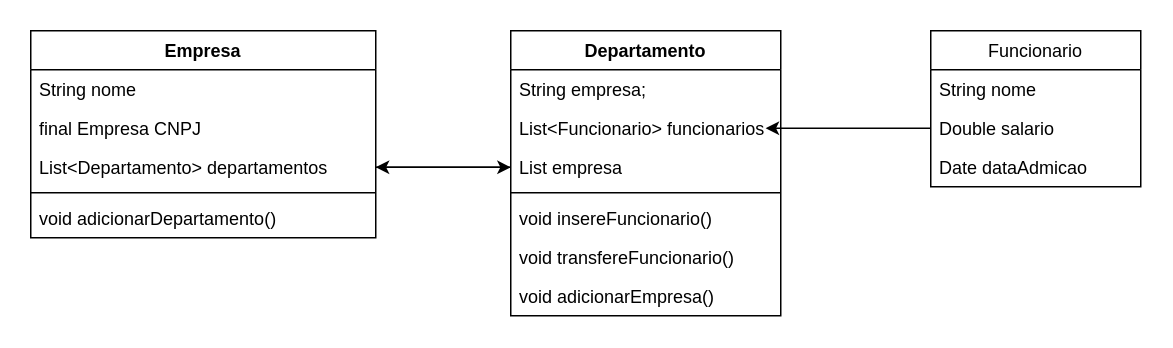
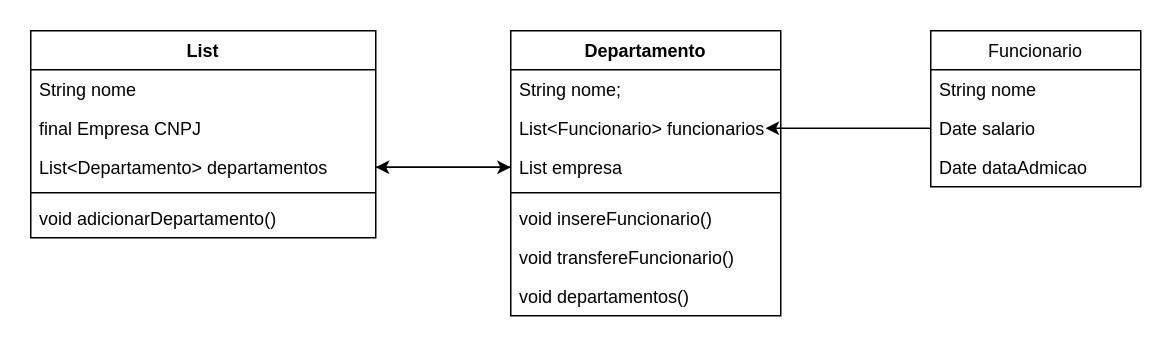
  <mxCell id="0" />
  <mxCell id="1" parent="0" />
  <mxCell id="2" value="Funcionario" style="swimlane;fontStyle=0;childLayout=stackLayout;horizontal=1;startSize=26;fillColor=none;horizontalStack=0;resizeParent=1;resizeParentMax=0;resizeLast=0;collapsible=1;marginBottom=0;" vertex="1" parent="1"><mxGeometry x="620" y="20" width="140" height="104" as="geometry" /></mxCell>
  <mxCell id="3" value="String nome" style="text;strokeColor=none;fillColor=none;align=left;verticalAlign=top;spacingLeft=4;spacingRight=4;overflow=hidden;rotatable=0;points=[[0,0.5],[1,0.5]];portConstraint=eastwest;" vertex="1" parent="2"><mxGeometry y="26" width="140" height="26" as="geometry" /></mxCell>
- <mxCell id="4" value="Double salario" style="text;strokeColor=none;fillColor=none;align=left;verticalAlign=top;spacingLeft=4;spacingRight=4;overflow=hidden;rotatable=0;points=[[0,0.5],[1,0.5]];portConstraint=eastwest;" vertex="1" parent="2"><mxGeometry y="52" width="140" height="26" as="geometry" /></mxCell>
+ <mxCell id="4" value="Date salario" style="text;strokeColor=none;fillColor=none;align=left;verticalAlign=top;spacingLeft=4;spacingRight=4;overflow=hidden;rotatable=0;points=[[0,0.5],[1,0.5]];portConstraint=eastwest;" vertex="1" parent="2"><mxGeometry y="52" width="140" height="26" as="geometry" /></mxCell>
  <mxCell id="5" value="Date dataAdmicao" style="text;strokeColor=none;fillColor=none;align=left;verticalAlign=top;spacingLeft=4;spacingRight=4;overflow=hidden;rotatable=0;points=[[0,0.5],[1,0.5]];portConstraint=eastwest;" vertex="1" parent="2"><mxGeometry y="78" width="140" height="26" as="geometry" /></mxCell>
  <mxCell id="6" value="Departamento" style="swimlane;fontStyle=1;align=center;verticalAlign=top;childLayout=stackLayout;horizontal=1;startSize=26;horizontalStack=0;resizeParent=1;resizeParentMax=0;resizeLast=0;collapsible=1;marginBottom=0;" vertex="1" parent="1"><mxGeometry x="340" y="20" width="180" height="190" as="geometry" /></mxCell>
- <mxCell id="7" value="String empresa;" style="text;strokeColor=none;fillColor=none;align=left;verticalAlign=top;spacingLeft=4;spacingRight=4;overflow=hidden;rotatable=0;points=[[0,0.5],[1,0.5]];portConstraint=eastwest;" vertex="1" parent="6"><mxGeometry y="26" width="180" height="26" as="geometry" /></mxCell>
+ <mxCell id="7" value="String nome;" style="text;strokeColor=none;fillColor=none;align=left;verticalAlign=top;spacingLeft=4;spacingRight=4;overflow=hidden;rotatable=0;points=[[0,0.5],[1,0.5]];portConstraint=eastwest;" vertex="1" parent="6"><mxGeometry y="26" width="180" height="26" as="geometry" /></mxCell>
  <mxCell id="8" value="List&lt;Funcionario&gt; funcionarios" style="text;strokeColor=none;fillColor=none;align=left;verticalAlign=top;spacingLeft=4;spacingRight=4;overflow=hidden;rotatable=0;points=[[0,0.5],[1,0.5]];portConstraint=eastwest;" vertex="1" parent="6"><mxGeometry y="52" width="180" height="26" as="geometry" /></mxCell>
  <mxCell id="9" value="List empresa" style="text;strokeColor=none;fillColor=none;align=left;verticalAlign=top;spacingLeft=4;spacingRight=4;overflow=hidden;rotatable=0;points=[[0,0.5],[1,0.5]];portConstraint=eastwest;" vertex="1" parent="6"><mxGeometry y="78" width="180" height="26" as="geometry" /></mxCell>
  <mxCell id="10" value="" style="line;strokeWidth=1;fillColor=none;align=left;verticalAlign=middle;spacingTop=-1;spacingLeft=3;spacingRight=3;rotatable=0;labelPosition=right;points=[];portConstraint=eastwest;strokeColor=inherit;" vertex="1" parent="6"><mxGeometry y="104" width="180" height="8" as="geometry" /></mxCell>
  <mxCell id="11" value="void insereFuncionario()" style="text;strokeColor=none;fillColor=none;align=left;verticalAlign=top;spacingLeft=4;spacingRight=4;overflow=hidden;rotatable=0;points=[[0,0.5],[1,0.5]];portConstraint=eastwest;" vertex="1" parent="6"><mxGeometry y="112" width="180" height="26" as="geometry" /></mxCell>
  <mxCell id="12" value="void transfereFuncionario()" style="text;strokeColor=none;fillColor=none;align=left;verticalAlign=top;spacingLeft=4;spacingRight=4;overflow=hidden;rotatable=0;points=[[0,0.5],[1,0.5]];portConstraint=eastwest;" vertex="1" parent="6"><mxGeometry y="138" width="180" height="26" as="geometry" /></mxCell>
- <mxCell id="13" value="void adicionarEmpresa()" style="text;strokeColor=none;fillColor=none;align=left;verticalAlign=top;spacingLeft=4;spacingRight=4;overflow=hidden;rotatable=0;points=[[0,0.5],[1,0.5]];portConstraint=eastwest;" vertex="1" parent="6"><mxGeometry y="164" width="180" height="26" as="geometry" /></mxCell>
- <mxCell id="14" value="Empresa" style="swimlane;fontStyle=1;align=center;verticalAlign=top;childLayout=stackLayout;horizontal=1;startSize=26;horizontalStack=0;resizeParent=1;resizeParentMax=0;resizeLast=0;collapsible=1;marginBottom=0;" vertex="1" parent="1"><mxGeometry x="20" y="20" width="230" height="138" as="geometry" /></mxCell>
+ <mxCell id="13" value="void departamentos()" style="text;strokeColor=none;fillColor=none;align=left;verticalAlign=top;spacingLeft=4;spacingRight=4;overflow=hidden;rotatable=0;points=[[0,0.5],[1,0.5]];portConstraint=eastwest;" vertex="1" parent="6"><mxGeometry y="164" width="180" height="26" as="geometry" /></mxCell>
+ <mxCell id="14" value="List" style="swimlane;fontStyle=1;align=center;verticalAlign=top;childLayout=stackLayout;horizontal=1;startSize=26;horizontalStack=0;resizeParent=1;resizeParentMax=0;resizeLast=0;collapsible=1;marginBottom=0;" vertex="1" parent="1"><mxGeometry x="20" y="20" width="230" height="138" as="geometry" /></mxCell>
  <mxCell id="15" value="String nome" style="text;strokeColor=none;fillColor=none;align=left;verticalAlign=top;spacingLeft=4;spacingRight=4;overflow=hidden;rotatable=0;points=[[0,0.5],[1,0.5]];portConstraint=eastwest;" vertex="1" parent="14"><mxGeometry y="26" width="230" height="26" as="geometry" /></mxCell>
  <mxCell id="16" value="final Empresa CNPJ" style="text;strokeColor=none;fillColor=none;align=left;verticalAlign=top;spacingLeft=4;spacingRight=4;overflow=hidden;rotatable=0;points=[[0,0.5],[1,0.5]];portConstraint=eastwest;" vertex="1" parent="14"><mxGeometry y="52" width="230" height="26" as="geometry" /></mxCell>
  <mxCell id="17" value="List&lt;Departamento&gt; departamentos" style="text;strokeColor=none;fillColor=none;align=left;verticalAlign=top;spacingLeft=4;spacingRight=4;overflow=hidden;rotatable=0;points=[[0,0.5],[1,0.5]];portConstraint=eastwest;" vertex="1" parent="14"><mxGeometry y="78" width="230" height="26" as="geometry" /></mxCell>
  <mxCell id="18" value="" style="line;strokeWidth=1;fillColor=none;align=left;verticalAlign=middle;spacingTop=-1;spacingLeft=3;spacingRight=3;rotatable=0;labelPosition=right;points=[];portConstraint=eastwest;strokeColor=inherit;" vertex="1" parent="14"><mxGeometry y="104" width="230" height="8" as="geometry" /></mxCell>
  <mxCell id="19" value="void adicionarDepartamento()" style="text;strokeColor=none;fillColor=none;align=left;verticalAlign=top;spacingLeft=4;spacingRight=4;overflow=hidden;rotatable=0;points=[[0,0.5],[1,0.5]];portConstraint=eastwest;" vertex="1" parent="14"><mxGeometry y="112" width="230" height="26" as="geometry" /></mxCell>
  <mxCell id="20" style="edgeStyle=orthogonalEdgeStyle;rounded=0;orthogonalLoop=1;jettySize=auto;html=1;entryX=0.944;entryY=0.5;entryDx=0;entryDy=0;entryPerimeter=0;" edge="1" parent="1" source="4" target="8"><mxGeometry relative="1" as="geometry" /></mxCell>
  <mxCell id="21" style="edgeStyle=orthogonalEdgeStyle;rounded=0;orthogonalLoop=1;jettySize=auto;html=1;" edge="1" parent="1" source="9" target="17"><mxGeometry relative="1" as="geometry" /></mxCell>
  <mxCell id="22" style="edgeStyle=orthogonalEdgeStyle;rounded=0;orthogonalLoop=1;jettySize=auto;html=1;" edge="1" parent="1" source="17" target="9"><mxGeometry relative="1" as="geometry" /></mxCell>
